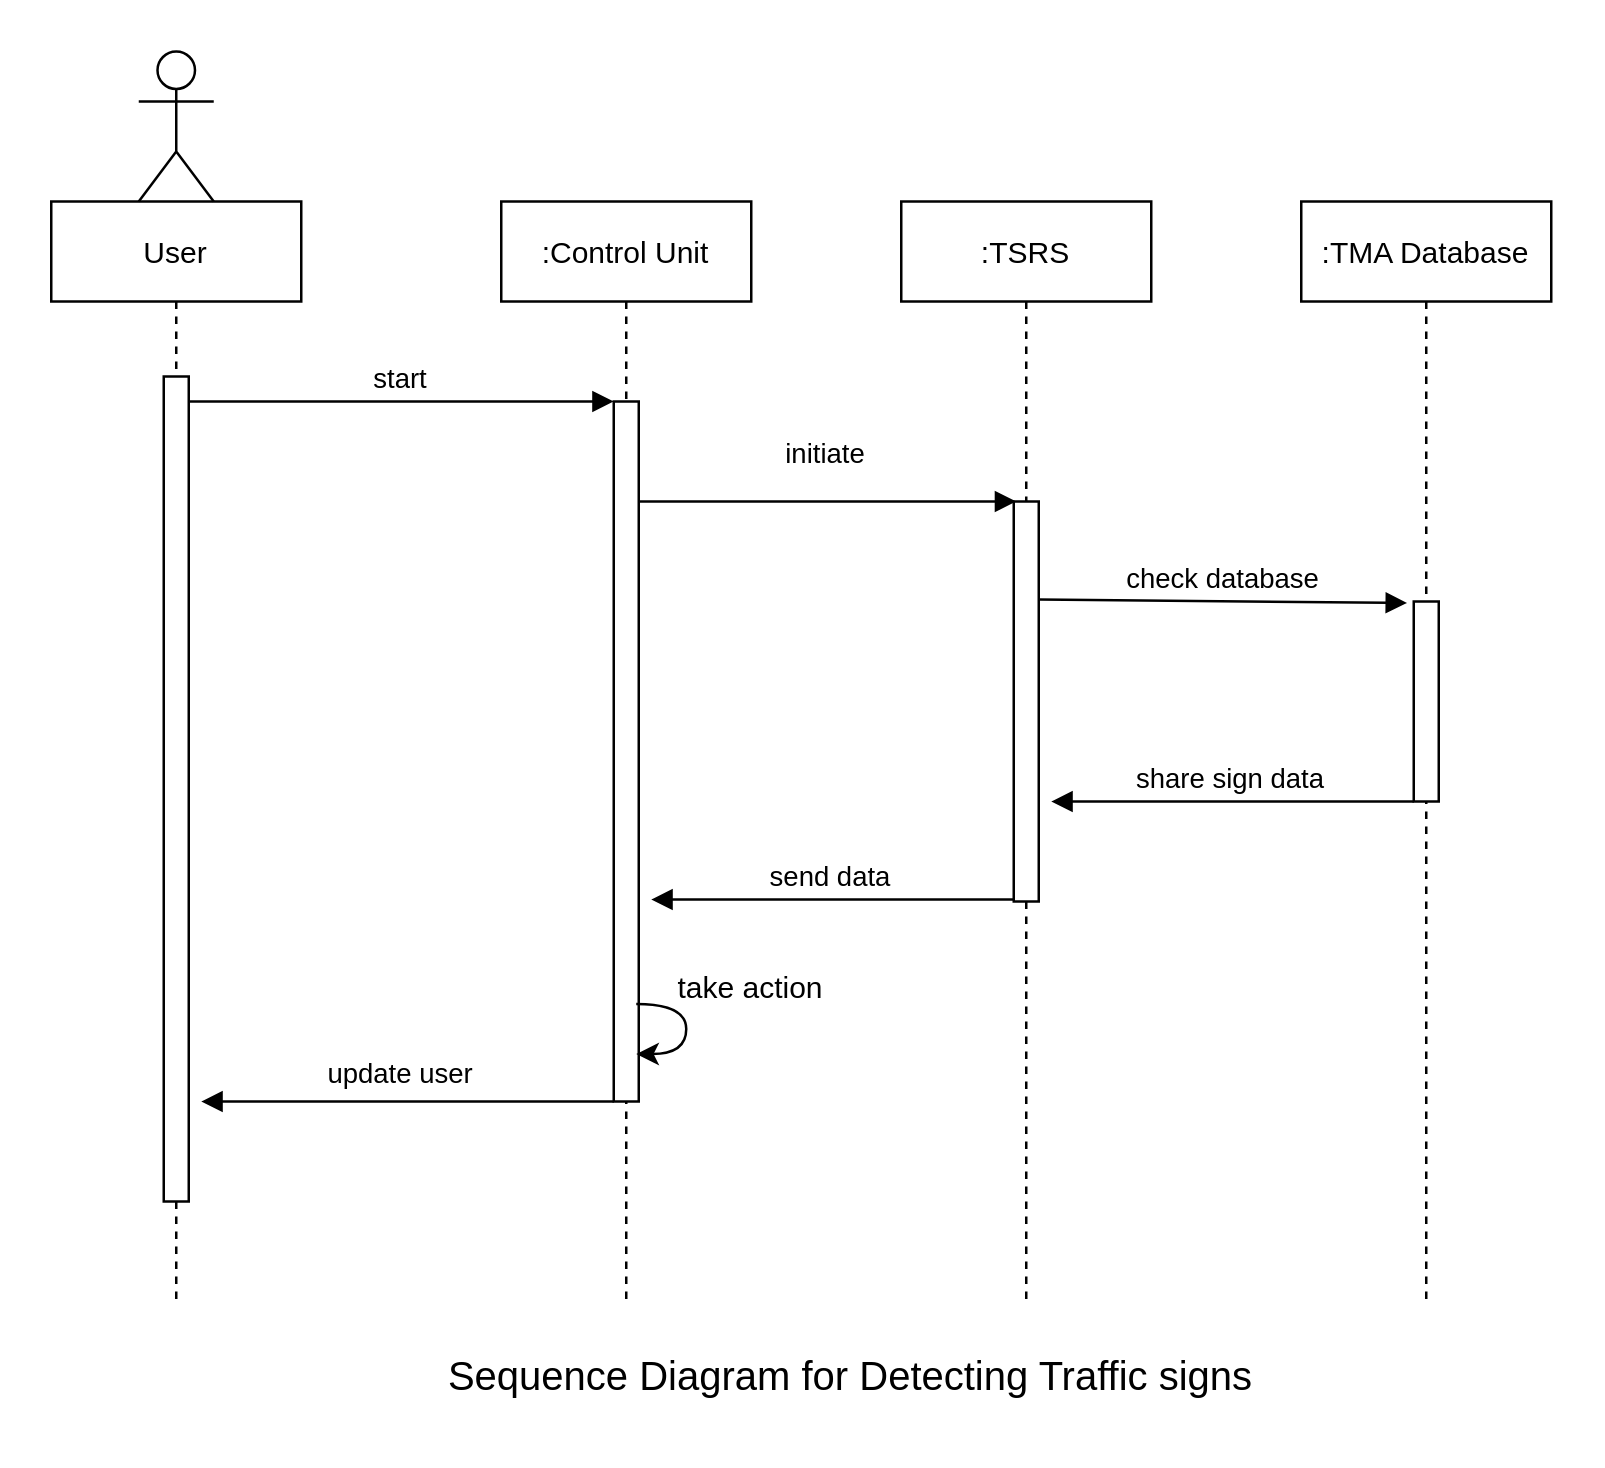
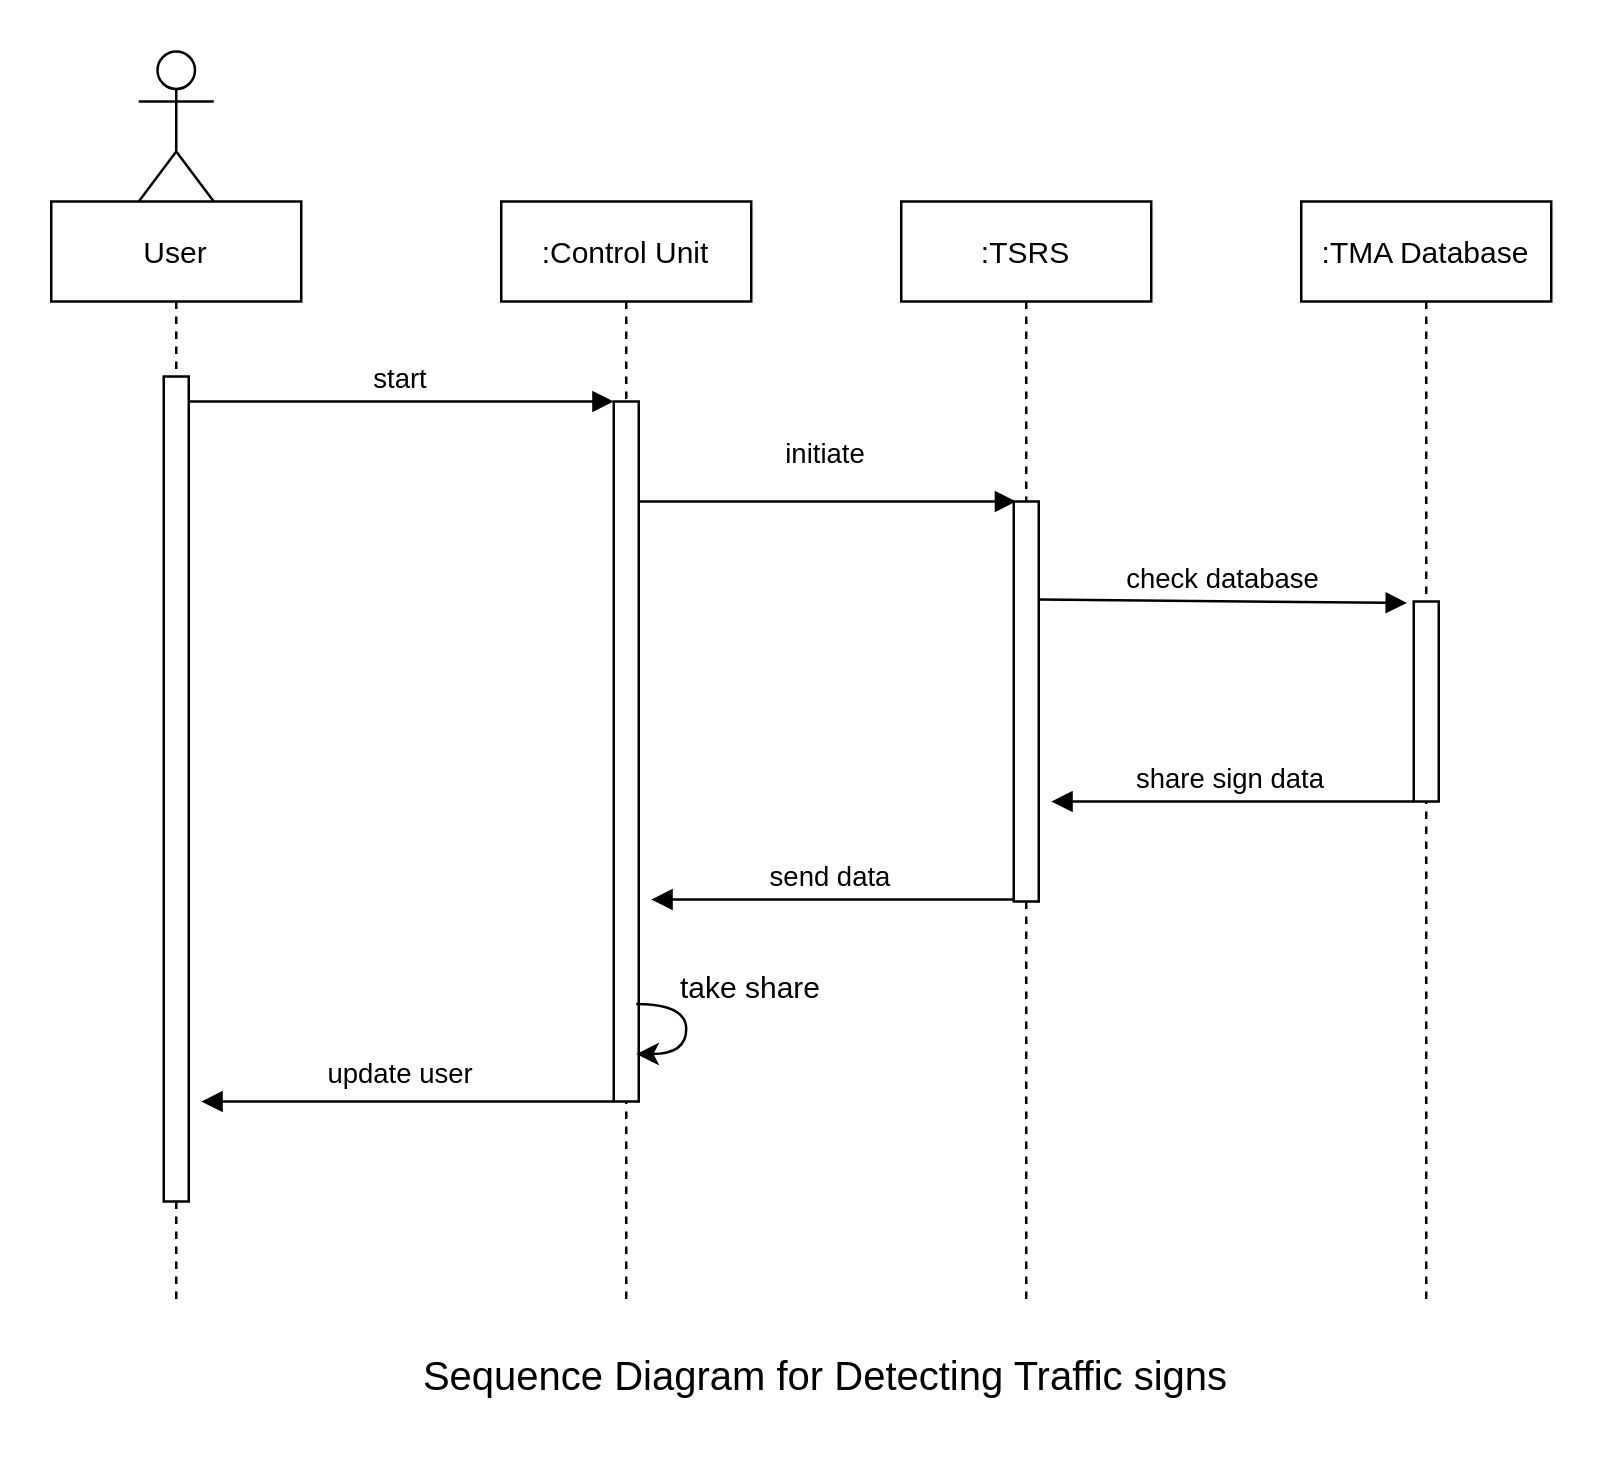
  <mxCell id="0" />
  <mxCell id="1" parent="0" />
  <mxCell id="2" value="User" style="shape=umlLifeline;perimeter=lifelinePerimeter;container=1;collapsible=0;recursiveResize=0;rounded=0;shadow=0;strokeWidth=1;" parent="1" vertex="1"><mxGeometry x="20" y="80" width="100" height="440" as="geometry" /></mxCell>
  <mxCell id="3" value="" style="points=[];perimeter=orthogonalPerimeter;rounded=0;shadow=0;strokeWidth=1;" parent="2" vertex="1"><mxGeometry x="45" y="70" width="10" height="330" as="geometry" /></mxCell>
  <mxCell id="4" value=":Control Unit" style="shape=umlLifeline;perimeter=lifelinePerimeter;container=1;collapsible=0;recursiveResize=0;rounded=0;shadow=0;strokeWidth=1;" parent="1" vertex="1"><mxGeometry x="200" y="80" width="100" height="440" as="geometry" /></mxCell>
  <mxCell id="5" value="" style="points=[];perimeter=orthogonalPerimeter;rounded=0;shadow=0;strokeWidth=1;" parent="4" vertex="1"><mxGeometry x="45" y="80" width="10" height="280" as="geometry" /></mxCell>
  <mxCell id="6" value="initiate" style="verticalAlign=bottom;endArrow=block;entryX=0.1;entryY=0;shadow=0;strokeWidth=1;entryDx=0;entryDy=0;entryPerimeter=0;" edge="1" parent="4" target="11"><mxGeometry x="-0.007" y="10" relative="1" as="geometry"><mxPoint x="55" y="120" as="sourcePoint" /><mxPoint x="225" y="120" as="targetPoint" /><mxPoint as="offset" /></mxGeometry></mxCell>
  <mxCell id="7" value="update user" style="verticalAlign=bottom;endArrow=block;entryX=1;entryY=0;shadow=0;strokeWidth=1;" parent="4" edge="1"><mxGeometry x="0.03" y="-2" relative="1" as="geometry"><mxPoint x="45" y="360" as="sourcePoint" /><mxPoint x="-120" y="360" as="targetPoint" /><mxPoint as="offset" /></mxGeometry></mxCell>
  <mxCell id="8" value="start" style="verticalAlign=bottom;endArrow=block;entryX=0;entryY=0;shadow=0;strokeWidth=1;" parent="1" source="3" target="5" edge="1"><mxGeometry relative="1" as="geometry"><mxPoint x="175" y="160" as="sourcePoint" /></mxGeometry></mxCell>
  <mxCell id="9" value="" style="shape=umlActor;verticalLabelPosition=bottom;verticalAlign=top;html=1;outlineConnect=0;" vertex="1" parent="1"><mxGeometry x="55" y="20" width="30" height="60" as="geometry" /></mxCell>
  <mxCell id="10" value=":TSRS" style="shape=umlLifeline;perimeter=lifelinePerimeter;container=1;collapsible=0;recursiveResize=0;rounded=0;shadow=0;strokeWidth=1;" vertex="1" parent="1"><mxGeometry x="360" y="80" width="100" height="440" as="geometry" /></mxCell>
  <mxCell id="11" value="" style="points=[];perimeter=orthogonalPerimeter;rounded=0;shadow=0;strokeWidth=1;" vertex="1" parent="10"><mxGeometry x="45" y="120" width="10" height="160" as="geometry" /></mxCell>
  <mxCell id="12" value="check database" style="verticalAlign=bottom;endArrow=block;entryX=-0.269;entryY=0.007;shadow=0;strokeWidth=1;entryDx=0;entryDy=0;entryPerimeter=0;" edge="1" parent="10" target="14"><mxGeometry relative="1" as="geometry"><mxPoint x="55" y="159.23" as="sourcePoint" /><mxPoint x="225" y="159.23" as="targetPoint" /></mxGeometry></mxCell>
  <mxCell id="13" value=":TMA Database" style="shape=umlLifeline;perimeter=lifelinePerimeter;container=1;collapsible=0;recursiveResize=0;rounded=0;shadow=0;strokeWidth=1;" vertex="1" parent="1"><mxGeometry x="520" y="80" width="100" height="440" as="geometry" /></mxCell>
  <mxCell id="14" value="" style="points=[];perimeter=orthogonalPerimeter;rounded=0;shadow=0;strokeWidth=1;" vertex="1" parent="13"><mxGeometry x="45" y="160" width="10" height="80" as="geometry" /></mxCell>
  <mxCell id="15" value="share sign data" style="verticalAlign=bottom;endArrow=block;shadow=0;strokeWidth=1;" edge="1" parent="13"><mxGeometry relative="1" as="geometry"><mxPoint x="45" y="240" as="sourcePoint" /><mxPoint x="-100" y="240" as="targetPoint" /></mxGeometry></mxCell>
  <mxCell id="16" value="send data" style="verticalAlign=bottom;endArrow=block;shadow=0;strokeWidth=1;" edge="1" parent="1"><mxGeometry relative="1" as="geometry"><mxPoint x="405" y="359.2" as="sourcePoint" /><mxPoint x="260" y="359.2" as="targetPoint" /></mxGeometry></mxCell>
  <mxCell id="17" value="" style="curved=1;endArrow=classic;html=1;rounded=0;" edge="1" parent="1"><mxGeometry width="50" height="50" relative="1" as="geometry"><mxPoint x="254" y="401" as="sourcePoint" /><mxPoint x="254" y="421" as="targetPoint" /><Array as="points"><mxPoint x="274" y="401" /><mxPoint x="274" y="421" /></Array></mxGeometry></mxCell>
- <mxCell id="18" value="take action" style="text;html=1;strokeColor=none;fillColor=none;align=center;verticalAlign=middle;whiteSpace=wrap;rounded=0;" vertex="1" parent="1"><mxGeometry x="260" y="380" width="80" height="30" as="geometry" /></mxCell>
- <mxCell id="19" value="&lt;font style=&quot;font-size: 16px;&quot;&gt;Sequence Diagram for Detecting Traffic signs&lt;/font&gt;" style="text;html=1;strokeColor=none;fillColor=none;align=center;verticalAlign=middle;whiteSpace=wrap;rounded=0;" vertex="1" parent="1"><mxGeometry x="140" y="535" width="400" height="30" as="geometry" /></mxCell>
+ <mxCell id="18" value="take share" style="text;html=1;strokeColor=none;fillColor=none;align=center;verticalAlign=middle;whiteSpace=wrap;rounded=0;" vertex="1" parent="1"><mxGeometry x="260" y="380" width="80" height="30" as="geometry" /></mxCell>
+ <mxCell id="19" value="&lt;font style=&quot;font-size: 16px;&quot;&gt;Sequence Diagram for Detecting Traffic signs&lt;/font&gt;" style="text;html=1;strokeColor=none;fillColor=none;align=center;verticalAlign=middle;whiteSpace=wrap;rounded=0;" vertex="1" parent="1"><mxGeometry x="130" y="535" width="400" height="30" as="geometry" /></mxCell>
